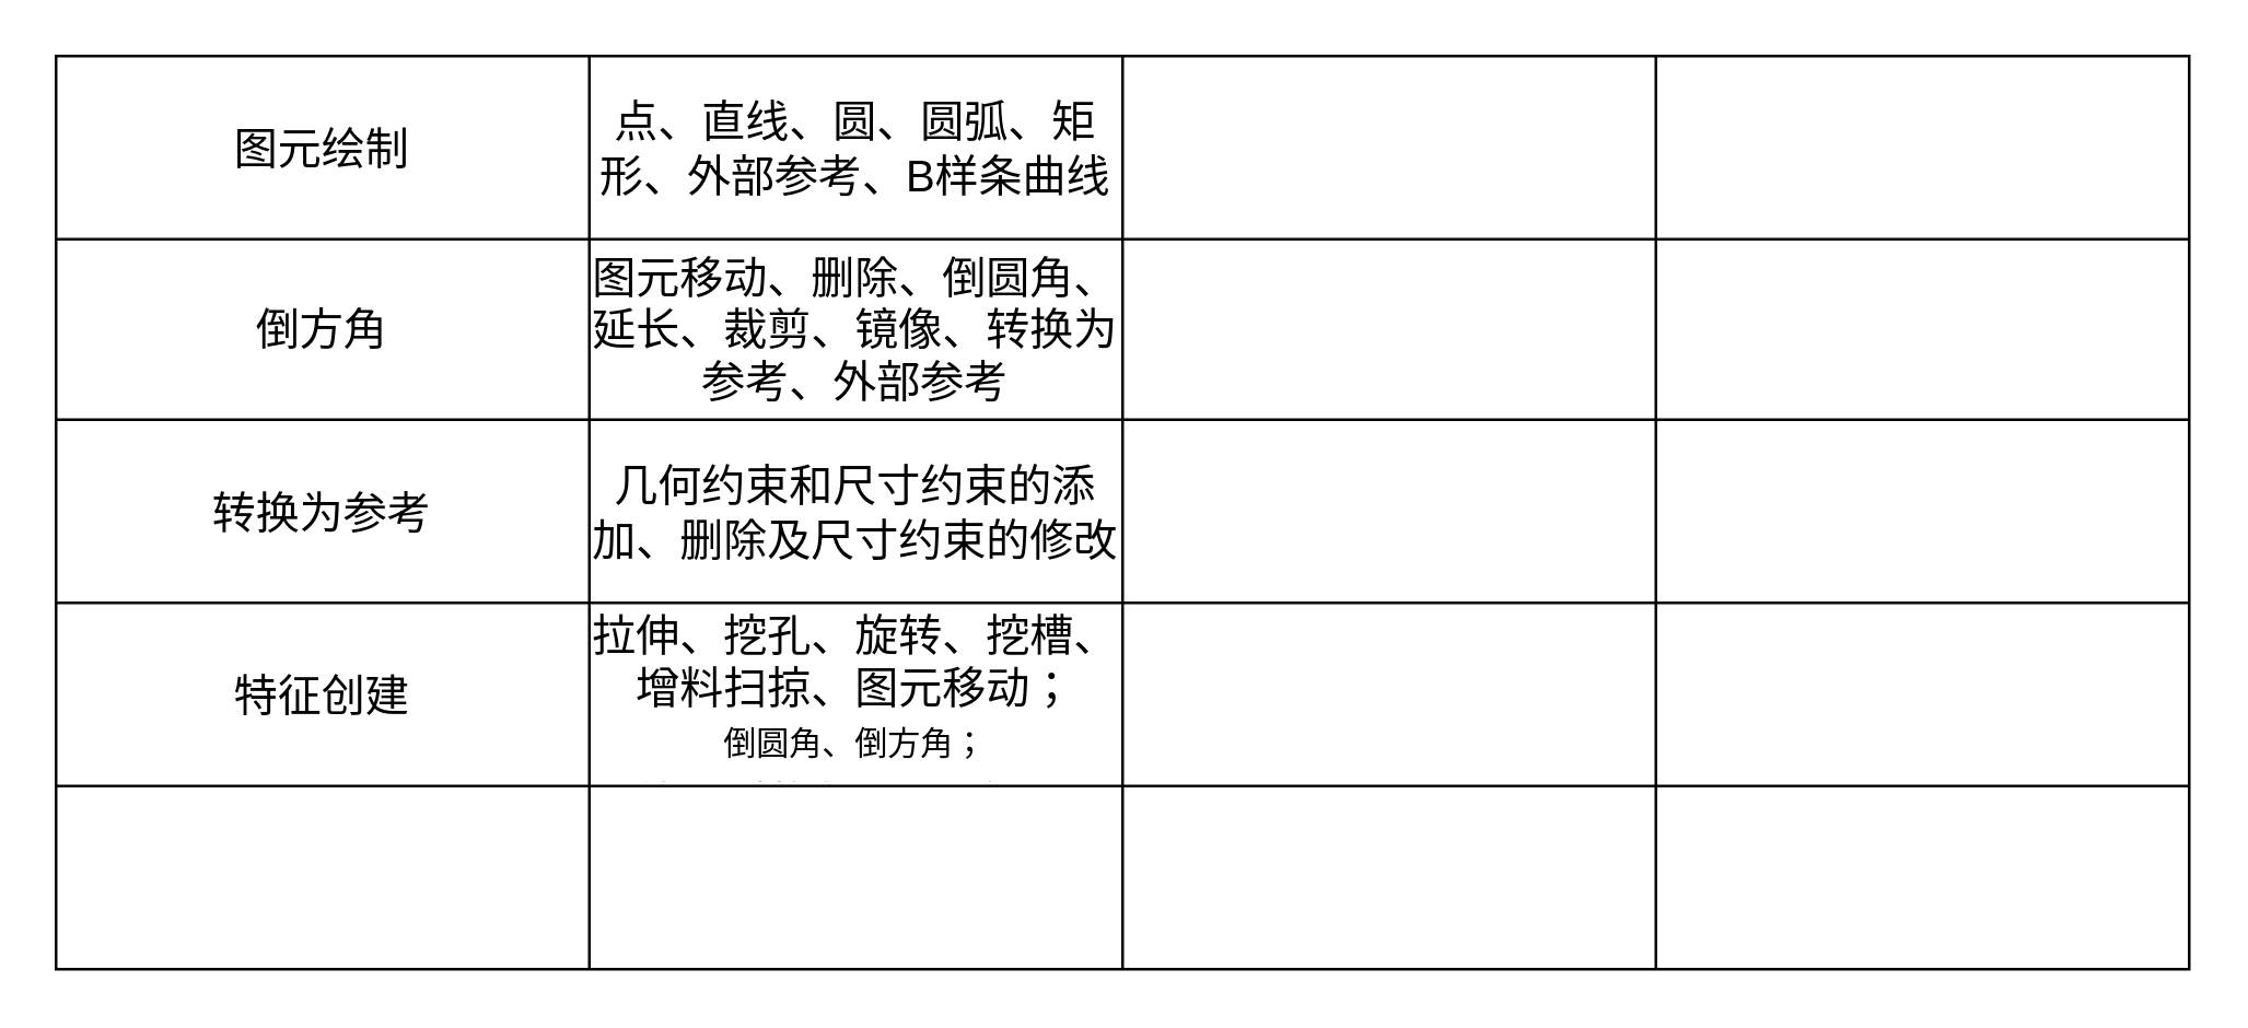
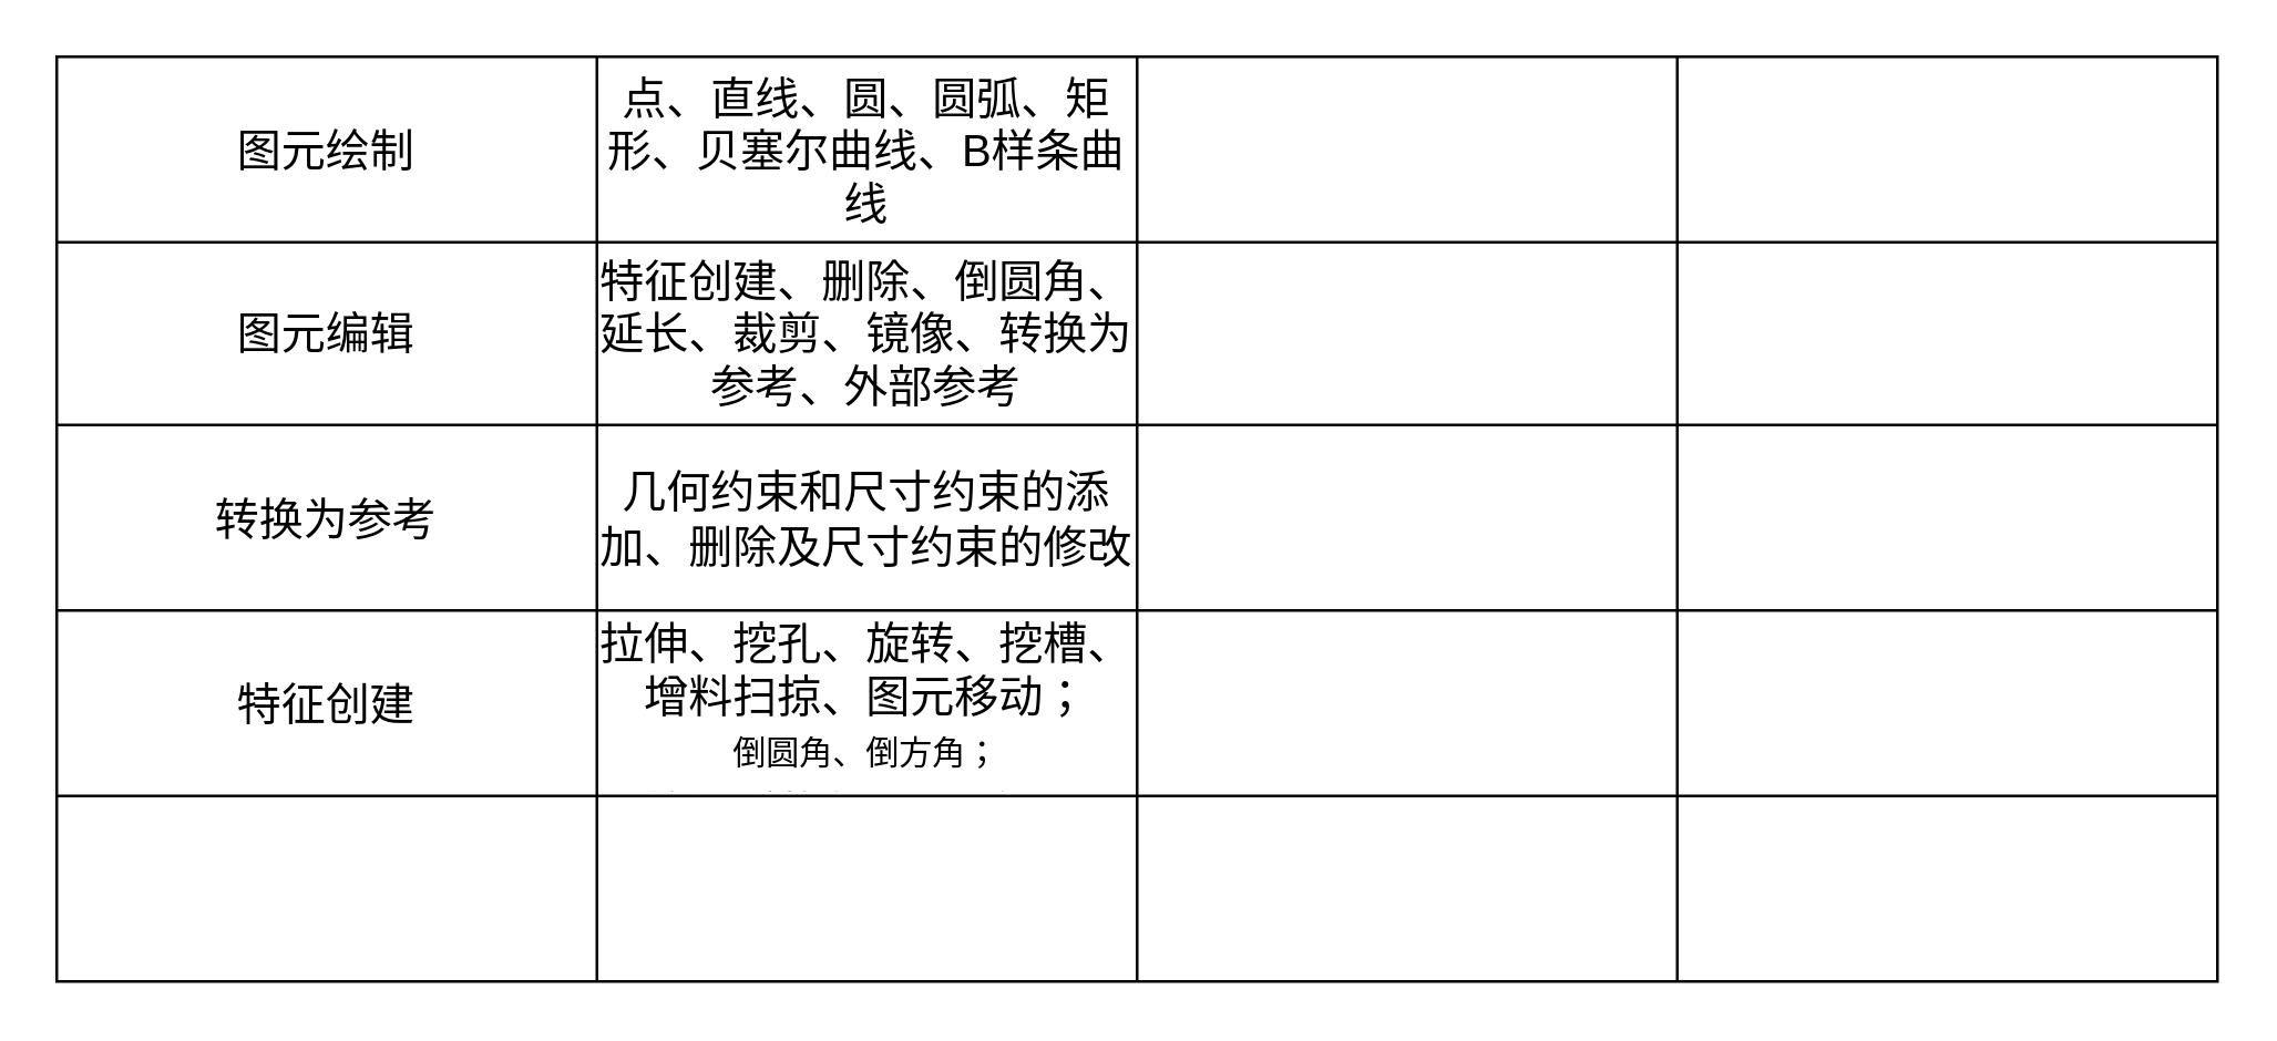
  <mxCell id="0" style=";html=1;" />
  <mxCell id="1" style=";html=1;" parent="0" />
  <mxCell id="2" value="" style="shape=table;startSize=0;container=1;collapsible=0;childLayout=tableLayout;fontSize=16;rounded=1;" vertex="1" parent="1"><mxGeometry x="20" y="20" width="780" height="334" as="geometry" /></mxCell>
  <mxCell id="3" value="" style="shape=tableRow;horizontal=0;startSize=0;swimlaneHead=0;swimlaneBody=0;strokeColor=inherit;top=0;left=0;bottom=0;right=0;collapsible=0;dropTarget=0;fillColor=none;points=[[0,0.5],[1,0.5]];portConstraint=eastwest;fontSize=16;rounded=1;" vertex="1" parent="2"><mxGeometry width="780" height="67" as="geometry" /></mxCell>
  <mxCell id="4" value="图元绘制" style="shape=partialRectangle;html=1;whiteSpace=wrap;connectable=0;strokeColor=inherit;overflow=hidden;fillColor=none;top=0;left=0;bottom=0;right=0;pointerEvents=1;fontSize=16;rounded=1;" vertex="1" parent="3"><mxGeometry width="195" height="67" as="geometry"><mxRectangle width="195" height="67" as="alternateBounds" /></mxGeometry></mxCell>
- <mxCell id="5" value="点、直线、圆、圆弧、矩形、外部参考、B样条曲线" style="shape=partialRectangle;html=1;whiteSpace=wrap;connectable=0;strokeColor=inherit;overflow=hidden;fillColor=none;top=0;left=0;bottom=0;right=0;pointerEvents=1;fontSize=16;rounded=1;" vertex="1" parent="3"><mxGeometry x="195" width="195" height="67" as="geometry"><mxRectangle width="195" height="67" as="alternateBounds" /></mxGeometry></mxCell>
+ <mxCell id="5" value="点、直线、圆、圆弧、矩形、贝塞尔曲线、B样条曲线" style="shape=partialRectangle;html=1;whiteSpace=wrap;connectable=0;strokeColor=inherit;overflow=hidden;fillColor=none;top=0;left=0;bottom=0;right=0;pointerEvents=1;fontSize=16;rounded=1;" vertex="1" parent="3"><mxGeometry x="195" width="195" height="67" as="geometry"><mxRectangle width="195" height="67" as="alternateBounds" /></mxGeometry></mxCell>
  <mxCell id="6" value="" style="shape=partialRectangle;html=1;whiteSpace=wrap;connectable=0;strokeColor=inherit;overflow=hidden;fillColor=none;top=0;left=0;bottom=0;right=0;pointerEvents=1;fontSize=16;rounded=1;" vertex="1" parent="3"><mxGeometry x="390" width="195" height="67" as="geometry"><mxRectangle width="195" height="67" as="alternateBounds" /></mxGeometry></mxCell>
  <mxCell id="7" value="" style="shape=partialRectangle;html=1;whiteSpace=wrap;connectable=0;strokeColor=inherit;overflow=hidden;fillColor=none;top=0;left=0;bottom=0;right=0;pointerEvents=1;fontSize=16;rounded=1;" vertex="1" parent="3"><mxGeometry x="585" width="195" height="67" as="geometry"><mxRectangle width="195" height="67" as="alternateBounds" /></mxGeometry></mxCell>
  <mxCell id="8" value="" style="shape=tableRow;horizontal=0;startSize=0;swimlaneHead=0;swimlaneBody=0;strokeColor=inherit;top=0;left=0;bottom=0;right=0;collapsible=0;dropTarget=0;fillColor=none;points=[[0,0.5],[1,0.5]];portConstraint=eastwest;fontSize=16;rounded=1;" vertex="1" parent="2"><mxGeometry y="67" width="780" height="66" as="geometry" /></mxCell>
- <mxCell id="9" value="倒方角" style="shape=partialRectangle;html=1;whiteSpace=wrap;connectable=0;strokeColor=inherit;overflow=hidden;fillColor=none;top=0;left=0;bottom=0;right=0;pointerEvents=1;fontSize=16;rounded=1;" vertex="1" parent="8"><mxGeometry width="195" height="66" as="geometry"><mxRectangle width="195" height="66" as="alternateBounds" /></mxGeometry></mxCell>
- <mxCell id="10" value="图元移动、删除、倒圆角、延长、裁剪、镜像、转换为参考、外部参考" style="shape=partialRectangle;html=1;whiteSpace=wrap;connectable=0;strokeColor=inherit;overflow=hidden;fillColor=none;top=0;left=0;bottom=0;right=0;pointerEvents=1;fontSize=16;rounded=1;" vertex="1" parent="8"><mxGeometry x="195" width="195" height="66" as="geometry"><mxRectangle width="195" height="66" as="alternateBounds" /></mxGeometry></mxCell>
+ <mxCell id="9" value="图元编辑" style="shape=partialRectangle;html=1;whiteSpace=wrap;connectable=0;strokeColor=inherit;overflow=hidden;fillColor=none;top=0;left=0;bottom=0;right=0;pointerEvents=1;fontSize=16;rounded=1;" vertex="1" parent="8"><mxGeometry width="195" height="66" as="geometry"><mxRectangle width="195" height="66" as="alternateBounds" /></mxGeometry></mxCell>
+ <mxCell id="10" value="特征创建、删除、倒圆角、延长、裁剪、镜像、转换为参考、外部参考" style="shape=partialRectangle;html=1;whiteSpace=wrap;connectable=0;strokeColor=inherit;overflow=hidden;fillColor=none;top=0;left=0;bottom=0;right=0;pointerEvents=1;fontSize=16;rounded=1;" vertex="1" parent="8"><mxGeometry x="195" width="195" height="66" as="geometry"><mxRectangle width="195" height="66" as="alternateBounds" /></mxGeometry></mxCell>
  <mxCell id="11" value="" style="shape=partialRectangle;html=1;whiteSpace=wrap;connectable=0;strokeColor=inherit;overflow=hidden;fillColor=none;top=0;left=0;bottom=0;right=0;pointerEvents=1;fontSize=16;rounded=1;" vertex="1" parent="8"><mxGeometry x="390" width="195" height="66" as="geometry"><mxRectangle width="195" height="66" as="alternateBounds" /></mxGeometry></mxCell>
  <mxCell id="12" value="" style="shape=partialRectangle;html=1;whiteSpace=wrap;connectable=0;strokeColor=inherit;overflow=hidden;fillColor=none;top=0;left=0;bottom=0;right=0;pointerEvents=1;fontSize=16;rounded=1;" vertex="1" parent="8"><mxGeometry x="585" width="195" height="66" as="geometry"><mxRectangle width="195" height="66" as="alternateBounds" /></mxGeometry></mxCell>
  <mxCell id="13" value="" style="shape=tableRow;horizontal=0;startSize=0;swimlaneHead=0;swimlaneBody=0;strokeColor=inherit;top=0;left=0;bottom=0;right=0;collapsible=0;dropTarget=0;fillColor=none;points=[[0,0.5],[1,0.5]];portConstraint=eastwest;fontSize=16;rounded=1;" vertex="1" parent="2"><mxGeometry y="133" width="780" height="67" as="geometry" /></mxCell>
  <mxCell id="14" value="转换为参考" style="shape=partialRectangle;html=1;whiteSpace=wrap;connectable=0;strokeColor=inherit;overflow=hidden;fillColor=none;top=0;left=0;bottom=0;right=0;pointerEvents=1;fontSize=16;rounded=1;" vertex="1" parent="13"><mxGeometry width="195" height="67" as="geometry"><mxRectangle width="195" height="67" as="alternateBounds" /></mxGeometry></mxCell>
  <mxCell id="15" value="几何约束和尺寸约束的添加、删除及尺寸约束的修改" style="shape=partialRectangle;html=1;whiteSpace=wrap;connectable=0;strokeColor=inherit;overflow=hidden;fillColor=none;top=0;left=0;bottom=0;right=0;pointerEvents=1;fontSize=16;rounded=1;" vertex="1" parent="13"><mxGeometry x="195" width="195" height="67" as="geometry"><mxRectangle width="195" height="67" as="alternateBounds" /></mxGeometry></mxCell>
  <mxCell id="16" value="" style="shape=partialRectangle;html=1;whiteSpace=wrap;connectable=0;strokeColor=inherit;overflow=hidden;fillColor=none;top=0;left=0;bottom=0;right=0;pointerEvents=1;fontSize=16;rounded=1;" vertex="1" parent="13"><mxGeometry x="390" width="195" height="67" as="geometry"><mxRectangle width="195" height="67" as="alternateBounds" /></mxGeometry></mxCell>
  <mxCell id="17" value="" style="shape=partialRectangle;html=1;whiteSpace=wrap;connectable=0;strokeColor=inherit;overflow=hidden;fillColor=none;top=0;left=0;bottom=0;right=0;pointerEvents=1;fontSize=16;rounded=1;" vertex="1" parent="13"><mxGeometry x="585" width="195" height="67" as="geometry"><mxRectangle width="195" height="67" as="alternateBounds" /></mxGeometry></mxCell>
  <mxCell id="18" style="shape=tableRow;horizontal=0;startSize=0;swimlaneHead=0;swimlaneBody=0;strokeColor=inherit;top=0;left=0;bottom=0;right=0;collapsible=0;dropTarget=0;fillColor=none;points=[[0,0.5],[1,0.5]];portConstraint=eastwest;fontSize=16;rounded=1;" vertex="1" parent="2"><mxGeometry y="200" width="780" height="67" as="geometry" /></mxCell>
  <mxCell id="19" value="特征创建" style="shape=partialRectangle;html=1;whiteSpace=wrap;connectable=0;strokeColor=inherit;overflow=hidden;fillColor=none;top=0;left=0;bottom=0;right=0;pointerEvents=1;fontSize=16;rounded=1;" vertex="1" parent="18"><mxGeometry width="195" height="67" as="geometry"><mxRectangle width="195" height="67" as="alternateBounds" /></mxGeometry></mxCell>
  <mxCell id="20" value="拉伸、挖孔、旋转、挖槽、增料扫掠、图元移动；&lt;br style=&quot;border-color: var(--border-color); font-size: 12px;&quot;&gt;&lt;span style=&quot;font-size: 12px;&quot;&gt;倒圆角、倒方角；&lt;/span&gt;&lt;br style=&quot;border-color: var(--border-color); font-size: 12px;&quot;&gt;&lt;span style=&quot;font-size: 12px;&quot;&gt;镜像、线性阵列、圆形阵列；&lt;/span&gt;" style="shape=partialRectangle;html=1;whiteSpace=wrap;connectable=0;strokeColor=inherit;overflow=hidden;fillColor=none;top=0;left=0;bottom=0;right=0;pointerEvents=1;fontSize=16;rounded=1;" vertex="1" parent="18"><mxGeometry x="195" width="195" height="67" as="geometry"><mxRectangle width="195" height="67" as="alternateBounds" /></mxGeometry></mxCell>
  <mxCell id="21" style="shape=partialRectangle;html=1;whiteSpace=wrap;connectable=0;strokeColor=inherit;overflow=hidden;fillColor=none;top=0;left=0;bottom=0;right=0;pointerEvents=1;fontSize=16;rounded=1;" vertex="1" parent="18"><mxGeometry x="390" width="195" height="67" as="geometry"><mxRectangle width="195" height="67" as="alternateBounds" /></mxGeometry></mxCell>
  <mxCell id="22" style="shape=partialRectangle;html=1;whiteSpace=wrap;connectable=0;strokeColor=inherit;overflow=hidden;fillColor=none;top=0;left=0;bottom=0;right=0;pointerEvents=1;fontSize=16;rounded=1;" vertex="1" parent="18"><mxGeometry x="585" width="195" height="67" as="geometry"><mxRectangle width="195" height="67" as="alternateBounds" /></mxGeometry></mxCell>
  <mxCell id="23" style="shape=tableRow;horizontal=0;startSize=0;swimlaneHead=0;swimlaneBody=0;strokeColor=inherit;top=0;left=0;bottom=0;right=0;collapsible=0;dropTarget=0;fillColor=none;points=[[0,0.5],[1,0.5]];portConstraint=eastwest;fontSize=16;rounded=1;" vertex="1" parent="2"><mxGeometry y="267" width="780" height="67" as="geometry" /></mxCell>
  <mxCell id="24" style="shape=partialRectangle;html=1;whiteSpace=wrap;connectable=0;strokeColor=inherit;overflow=hidden;fillColor=none;top=0;left=0;bottom=0;right=0;pointerEvents=1;fontSize=16;rounded=1;" vertex="1" parent="23"><mxGeometry width="195" height="67" as="geometry"><mxRectangle width="195" height="67" as="alternateBounds" /></mxGeometry></mxCell>
  <mxCell id="25" style="shape=partialRectangle;html=1;whiteSpace=wrap;connectable=0;strokeColor=inherit;overflow=hidden;fillColor=none;top=0;left=0;bottom=0;right=0;pointerEvents=1;fontSize=16;rounded=1;" vertex="1" parent="23"><mxGeometry x="195" width="195" height="67" as="geometry"><mxRectangle width="195" height="67" as="alternateBounds" /></mxGeometry></mxCell>
  <mxCell id="26" style="shape=partialRectangle;html=1;whiteSpace=wrap;connectable=0;strokeColor=inherit;overflow=hidden;fillColor=none;top=0;left=0;bottom=0;right=0;pointerEvents=1;fontSize=16;rounded=1;" vertex="1" parent="23"><mxGeometry x="390" width="195" height="67" as="geometry"><mxRectangle width="195" height="67" as="alternateBounds" /></mxGeometry></mxCell>
  <mxCell id="27" style="shape=partialRectangle;html=1;whiteSpace=wrap;connectable=0;strokeColor=inherit;overflow=hidden;fillColor=none;top=0;left=0;bottom=0;right=0;pointerEvents=1;fontSize=16;rounded=1;" vertex="1" parent="23"><mxGeometry x="585" width="195" height="67" as="geometry"><mxRectangle width="195" height="67" as="alternateBounds" /></mxGeometry></mxCell>
